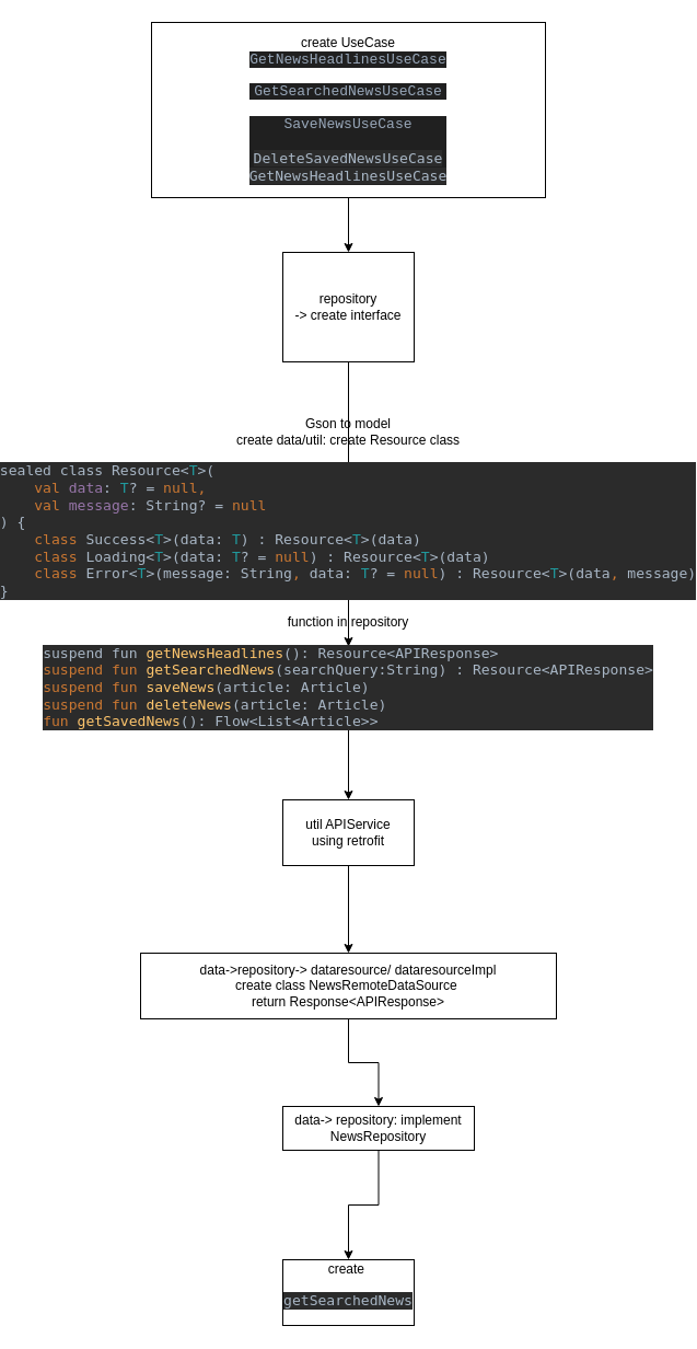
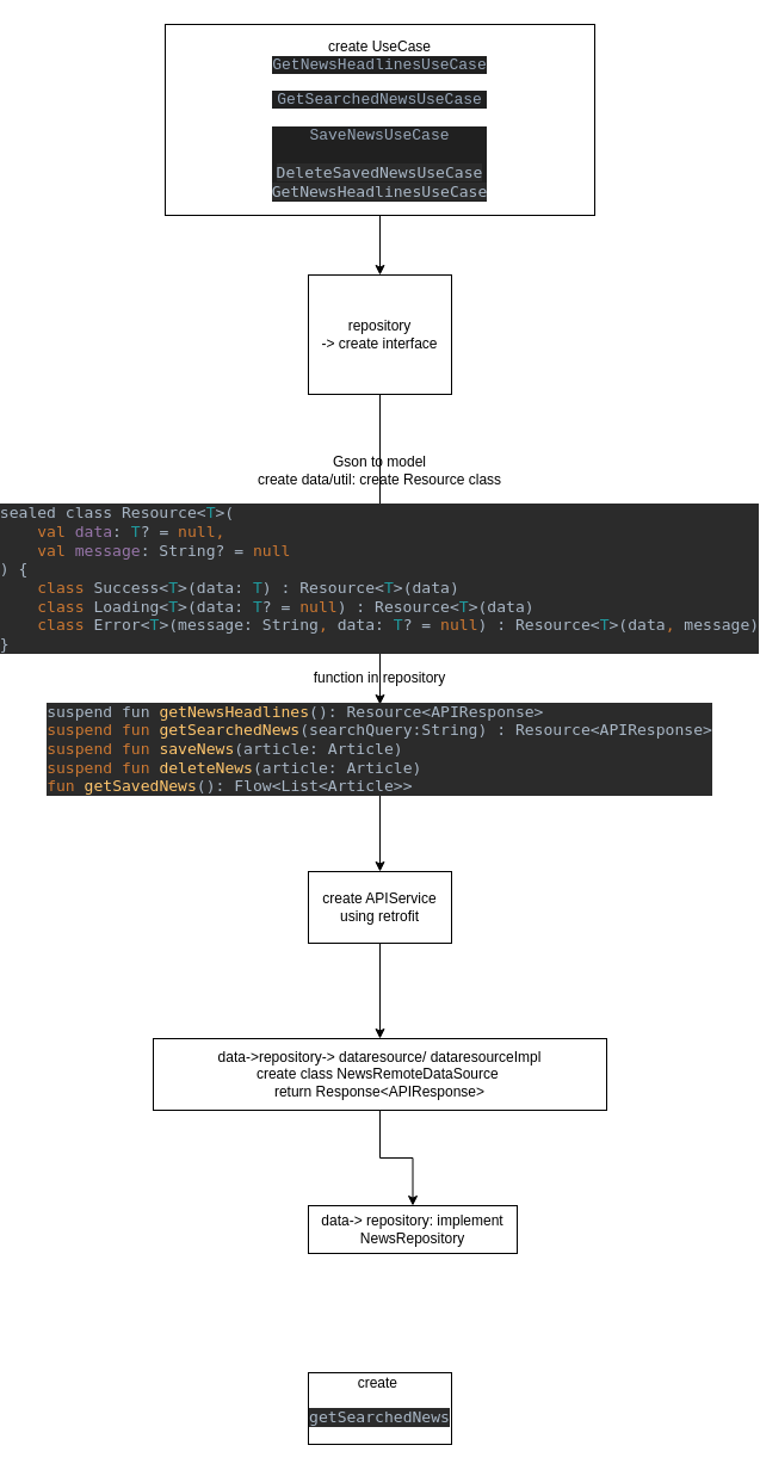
  <mxCell id="0" />
  <mxCell id="1" parent="0" />
  <mxCell id="2" value="" style="edgeStyle=orthogonalEdgeStyle;rounded=0;orthogonalLoop=1;jettySize=auto;html=1;" parent="1" source="3" target="5" edge="1"><mxGeometry relative="1" as="geometry" /></mxCell>
  <mxCell id="3" value="create UseCase&lt;br&gt;&lt;p style=&quot;margin: 0px; font-style: normal; font-variant-caps: normal; font-stretch: normal; font-size: 13px; line-height: normal; font-family: Courier; font-size-adjust: none; font-kerning: auto; font-variant-alternates: normal; font-variant-ligatures: normal; font-variant-numeric: normal; font-variant-east-asian: normal; font-variant-position: normal; font-feature-settings: normal; font-optical-sizing: auto; font-variation-settings: normal; color: rgb(153, 168, 186); background-color: rgb(32, 32, 32);&quot;&gt;GetNewsHeadlinesUseCase&lt;/p&gt;&lt;br/&gt;&lt;p style=&quot;margin: 0px; font-style: normal; font-variant-caps: normal; font-stretch: normal; font-size: 13px; line-height: normal; font-family: Courier; font-size-adjust: none; font-kerning: auto; font-variant-alternates: normal; font-variant-ligatures: normal; font-variant-numeric: normal; font-variant-east-asian: normal; font-variant-position: normal; font-feature-settings: normal; font-optical-sizing: auto; font-variation-settings: normal; color: rgb(153, 168, 186); background-color: rgb(32, 32, 32);&quot;&gt;GetSearchedNewsUseCase&lt;/p&gt;&lt;br/&gt;&lt;p style=&quot;margin: 0px; font-style: normal; font-variant-caps: normal; font-stretch: normal; font-size: 13px; line-height: normal; font-family: Courier; font-size-adjust: none; font-kerning: auto; font-variant-alternates: normal; font-variant-ligatures: normal; font-variant-numeric: normal; font-variant-east-asian: normal; font-variant-position: normal; font-feature-settings: normal; font-optical-sizing: auto; font-variation-settings: normal; color: rgb(153, 168, 186); background-color: rgb(32, 32, 32);&quot;&gt;SaveNewsUseCase&lt;/p&gt;&lt;p style=&quot;margin: 0px; font-style: normal; font-variant-caps: normal; font-stretch: normal; font-size: 13px; line-height: normal; font-family: Courier; font-size-adjust: none; font-kerning: auto; font-variant-alternates: normal; font-variant-ligatures: normal; font-variant-numeric: normal; font-variant-east-asian: normal; font-variant-position: normal; font-feature-settings: normal; font-optical-sizing: auto; font-variation-settings: normal; color: rgb(153, 168, 186); background-color: rgb(32, 32, 32);&quot;&gt;&lt;span style=&quot;color: rgb(169, 183, 198); font-family: &amp;quot;JetBrains Mono&amp;quot;, monospace; font-size: 9.8pt; text-align: start; background-color: rgb(43, 43, 43);&quot;&gt;&lt;br&gt;&lt;/span&gt;&lt;/p&gt;&lt;p style=&quot;margin: 0px; font-style: normal; font-variant-caps: normal; font-stretch: normal; font-size: 13px; line-height: normal; font-family: Courier; font-size-adjust: none; font-kerning: auto; font-variant-alternates: normal; font-variant-ligatures: normal; font-variant-numeric: normal; font-variant-east-asian: normal; font-variant-position: normal; font-feature-settings: normal; font-optical-sizing: auto; font-variation-settings: normal; color: rgb(153, 168, 186); background-color: rgb(32, 32, 32);&quot;&gt;&lt;span style=&quot;color: rgb(169, 183, 198); font-family: &amp;quot;JetBrains Mono&amp;quot;, monospace; font-size: 9.8pt; text-align: start; background-color: rgb(43, 43, 43);&quot;&gt;DeleteSavedNewsUseCase&lt;/span&gt;&lt;/p&gt;&lt;p style=&quot;margin: 0px; font-style: normal; font-variant-caps: normal; font-stretch: normal; font-size: 13px; line-height: normal; font-family: Courier; font-size-adjust: none; font-kerning: auto; font-variant-alternates: normal; font-variant-ligatures: normal; font-variant-numeric: normal; font-variant-east-asian: normal; font-variant-position: normal; font-feature-settings: normal; font-optical-sizing: auto; font-variation-settings: normal; color: rgb(153, 168, 186); background-color: rgb(32, 32, 32);&quot;&gt;&lt;span style=&quot;font-family: &amp;quot;JetBrains Mono&amp;quot;, monospace; font-size: 9.8pt; color: rgb(169, 183, 198); text-align: start; background-color: rgb(43, 43, 43);&quot;&gt;GetNewsHeadlinesUseCase&lt;/span&gt;&lt;/p&gt;" style="rounded=0;whiteSpace=wrap;html=1;" parent="1" vertex="1"><mxGeometry x="30" y="20" width="360" height="160" as="geometry" /></mxCell>
  <mxCell id="4" value="" style="edgeStyle=orthogonalEdgeStyle;rounded=0;orthogonalLoop=1;jettySize=auto;html=1;" parent="1" source="5" target="7" edge="1"><mxGeometry relative="1" as="geometry" /></mxCell>
  <mxCell id="5" value="repository&lt;br&gt;-&amp;gt; create interface" style="whiteSpace=wrap;html=1;rounded=0;" parent="1" vertex="1"><mxGeometry x="150" y="230" width="120" height="100" as="geometry" /></mxCell>
  <mxCell id="6" value="" style="edgeStyle=orthogonalEdgeStyle;rounded=0;orthogonalLoop=1;jettySize=auto;html=1;" parent="1" source="7" target="9" edge="1"><mxGeometry relative="1" as="geometry" /></mxCell>
  <mxCell id="7" value="Gson to model&lt;br&gt;create data/util: create Resource class&lt;br&gt;&lt;pre style=&quot;text-align: start; background-color: rgb(43, 43, 43); color: rgb(169, 183, 198); font-family: &amp;quot;JetBrains Mono&amp;quot;, monospace; font-size: 9.8pt;&quot;&gt;sealed class Resource&amp;lt;&lt;span style=&quot;color: rgb(32, 153, 157);&quot;&gt;T&lt;/span&gt;&amp;gt;(&lt;br&gt;    &lt;span style=&quot;color: rgb(204, 120, 50);&quot;&gt;val &lt;/span&gt;&lt;span style=&quot;color: rgb(152, 118, 170);&quot;&gt;data&lt;/span&gt;: &lt;span style=&quot;color: rgb(32, 153, 157);&quot;&gt;T&lt;/span&gt;? = &lt;span style=&quot;color: rgb(204, 120, 50);&quot;&gt;null,&lt;br&gt;&lt;/span&gt;&lt;span style=&quot;color: rgb(204, 120, 50);&quot;&gt;    val &lt;/span&gt;&lt;span style=&quot;color: rgb(152, 118, 170);&quot;&gt;message&lt;/span&gt;: String? = &lt;span style=&quot;color: rgb(204, 120, 50);&quot;&gt;null&lt;br&gt;&lt;/span&gt;) {&lt;br&gt;    &lt;span style=&quot;color: rgb(204, 120, 50);&quot;&gt;class &lt;/span&gt;Success&amp;lt;&lt;span style=&quot;color: rgb(32, 153, 157);&quot;&gt;T&lt;/span&gt;&amp;gt;(data: &lt;span style=&quot;color: rgb(32, 153, 157);&quot;&gt;T&lt;/span&gt;) : Resource&amp;lt;&lt;span style=&quot;color: rgb(32, 153, 157);&quot;&gt;T&lt;/span&gt;&amp;gt;(data)&lt;br&gt;    &lt;span style=&quot;color: rgb(204, 120, 50);&quot;&gt;class &lt;/span&gt;Loading&amp;lt;&lt;span style=&quot;color: rgb(32, 153, 157);&quot;&gt;T&lt;/span&gt;&amp;gt;(data: &lt;span style=&quot;color: rgb(32, 153, 157);&quot;&gt;T&lt;/span&gt;? = &lt;span style=&quot;color: rgb(204, 120, 50);&quot;&gt;null&lt;/span&gt;) : Resource&amp;lt;&lt;span style=&quot;color: rgb(32, 153, 157);&quot;&gt;T&lt;/span&gt;&amp;gt;(data)&lt;br&gt;    &lt;span style=&quot;color: rgb(204, 120, 50);&quot;&gt;class &lt;/span&gt;Error&amp;lt;&lt;span style=&quot;color: rgb(32, 153, 157);&quot;&gt;T&lt;/span&gt;&amp;gt;(message: String&lt;span style=&quot;color: rgb(204, 120, 50);&quot;&gt;, &lt;/span&gt;data: &lt;span style=&quot;color: rgb(32, 153, 157);&quot;&gt;T&lt;/span&gt;? = &lt;span style=&quot;color: rgb(204, 120, 50);&quot;&gt;null&lt;/span&gt;) : Resource&amp;lt;&lt;span style=&quot;color: rgb(32, 153, 157);&quot;&gt;T&lt;/span&gt;&amp;gt;(data&lt;span style=&quot;color: rgb(204, 120, 50);&quot;&gt;, &lt;/span&gt;message)&lt;br&gt;}&lt;br&gt;&lt;/pre&gt;" style="whiteSpace=wrap;html=1;rounded=0;" parent="1" vertex="1"><mxGeometry x="160" y="430" width="100" height="80" as="geometry" /></mxCell>
  <mxCell id="8" value="" style="edgeStyle=orthogonalEdgeStyle;rounded=0;orthogonalLoop=1;jettySize=auto;html=1;" parent="1" source="9" target="11" edge="1"><mxGeometry relative="1" as="geometry" /></mxCell>
  <mxCell id="9" value="function in repository&lt;br&gt;&lt;pre style=&quot;text-align: start; background-color: rgb(43, 43, 43); color: rgb(169, 183, 198); font-family: &amp;quot;JetBrains Mono&amp;quot;, monospace; font-size: 9.8pt;&quot;&gt;suspend fun &lt;span style=&quot;color: rgb(255, 198, 109);&quot;&gt;getNewsHeadlines&lt;/span&gt;(): Resource&amp;lt;APIResponse&amp;gt;&lt;br&gt;&lt;span style=&quot;color: rgb(204, 120, 50);&quot;&gt;suspend fun &lt;/span&gt;&lt;span style=&quot;color: rgb(255, 198, 109);&quot;&gt;getSearchedNews&lt;/span&gt;(searchQuery:String) : Resource&amp;lt;APIResponse&amp;gt;&lt;br&gt;&lt;span style=&quot;color: rgb(204, 120, 50);&quot;&gt;suspend fun &lt;/span&gt;&lt;span style=&quot;color: rgb(255, 198, 109);&quot;&gt;saveNews&lt;/span&gt;(article: Article)&lt;br&gt;&lt;span style=&quot;color: rgb(204, 120, 50);&quot;&gt;suspend fun &lt;/span&gt;&lt;span style=&quot;color: rgb(255, 198, 109);&quot;&gt;deleteNews&lt;/span&gt;(article: Article)&lt;br&gt;&lt;span style=&quot;color: rgb(204, 120, 50);&quot;&gt;fun &lt;/span&gt;&lt;span style=&quot;color: rgb(255, 198, 109);&quot;&gt;getSavedNews&lt;/span&gt;(): Flow&amp;lt;List&amp;lt;Article&amp;gt;&amp;gt;&lt;/pre&gt;" style="whiteSpace=wrap;html=1;rounded=0;" parent="1" vertex="1"><mxGeometry x="150" y="590" width="120" height="60" as="geometry" /></mxCell>
  <mxCell id="10" value="" style="edgeStyle=orthogonalEdgeStyle;rounded=0;orthogonalLoop=1;jettySize=auto;html=1;" parent="1" source="11" target="13" edge="1"><mxGeometry relative="1" as="geometry" /></mxCell>
- <mxCell id="11" value="util APIService&lt;br&gt;using retrofit" style="whiteSpace=wrap;html=1;rounded=0;" parent="1" vertex="1"><mxGeometry x="150" y="730" width="120" height="60" as="geometry" /></mxCell>
+ <mxCell id="11" value="create APIService&lt;br&gt;using retrofit" style="whiteSpace=wrap;html=1;rounded=0;" parent="1" vertex="1"><mxGeometry x="150" y="730" width="120" height="60" as="geometry" /></mxCell>
  <mxCell id="12" value="" style="edgeStyle=orthogonalEdgeStyle;rounded=0;orthogonalLoop=1;jettySize=auto;html=1;" parent="1" source="13" target="15" edge="1"><mxGeometry relative="1" as="geometry" /></mxCell>
  <mxCell id="13" value="data-&amp;gt;repository-&amp;gt; dataresource/ dataresourceImpl&lt;br&gt;create class NewsRemoteDataSource&amp;nbsp;&lt;br&gt;return&amp;nbsp;Response&amp;lt;APIResponse&amp;gt;&lt;br&gt;" style="whiteSpace=wrap;html=1;rounded=0;" parent="1" vertex="1"><mxGeometry x="20" y="870" width="380" height="60" as="geometry" /></mxCell>
- <mxCell id="14" value="" style="edgeStyle=orthogonalEdgeStyle;rounded=0;orthogonalLoop=1;jettySize=auto;html=1;" edge="1" parent="1" source="15" target="16"><mxGeometry relative="1" as="geometry" /></mxCell>
  <mxCell id="15" value="data-&amp;gt; repository: implement NewsRepository" style="whiteSpace=wrap;html=1;rounded=0;" parent="1" vertex="1"><mxGeometry x="150" y="1010" width="175" height="40" as="geometry" /></mxCell>
  <mxCell id="16" value="create&amp;nbsp;&lt;br&gt;&lt;pre style=&quot;text-align: start; background-color: rgb(43, 43, 43); color: rgb(169, 183, 198); font-family: &amp;quot;JetBrains Mono&amp;quot;, monospace; font-size: 9.8pt;&quot;&gt;getSearchedNews&lt;/pre&gt;" style="whiteSpace=wrap;html=1;rounded=0;" vertex="1" parent="1"><mxGeometry x="150" y="1150" width="120" height="60" as="geometry" /></mxCell>
